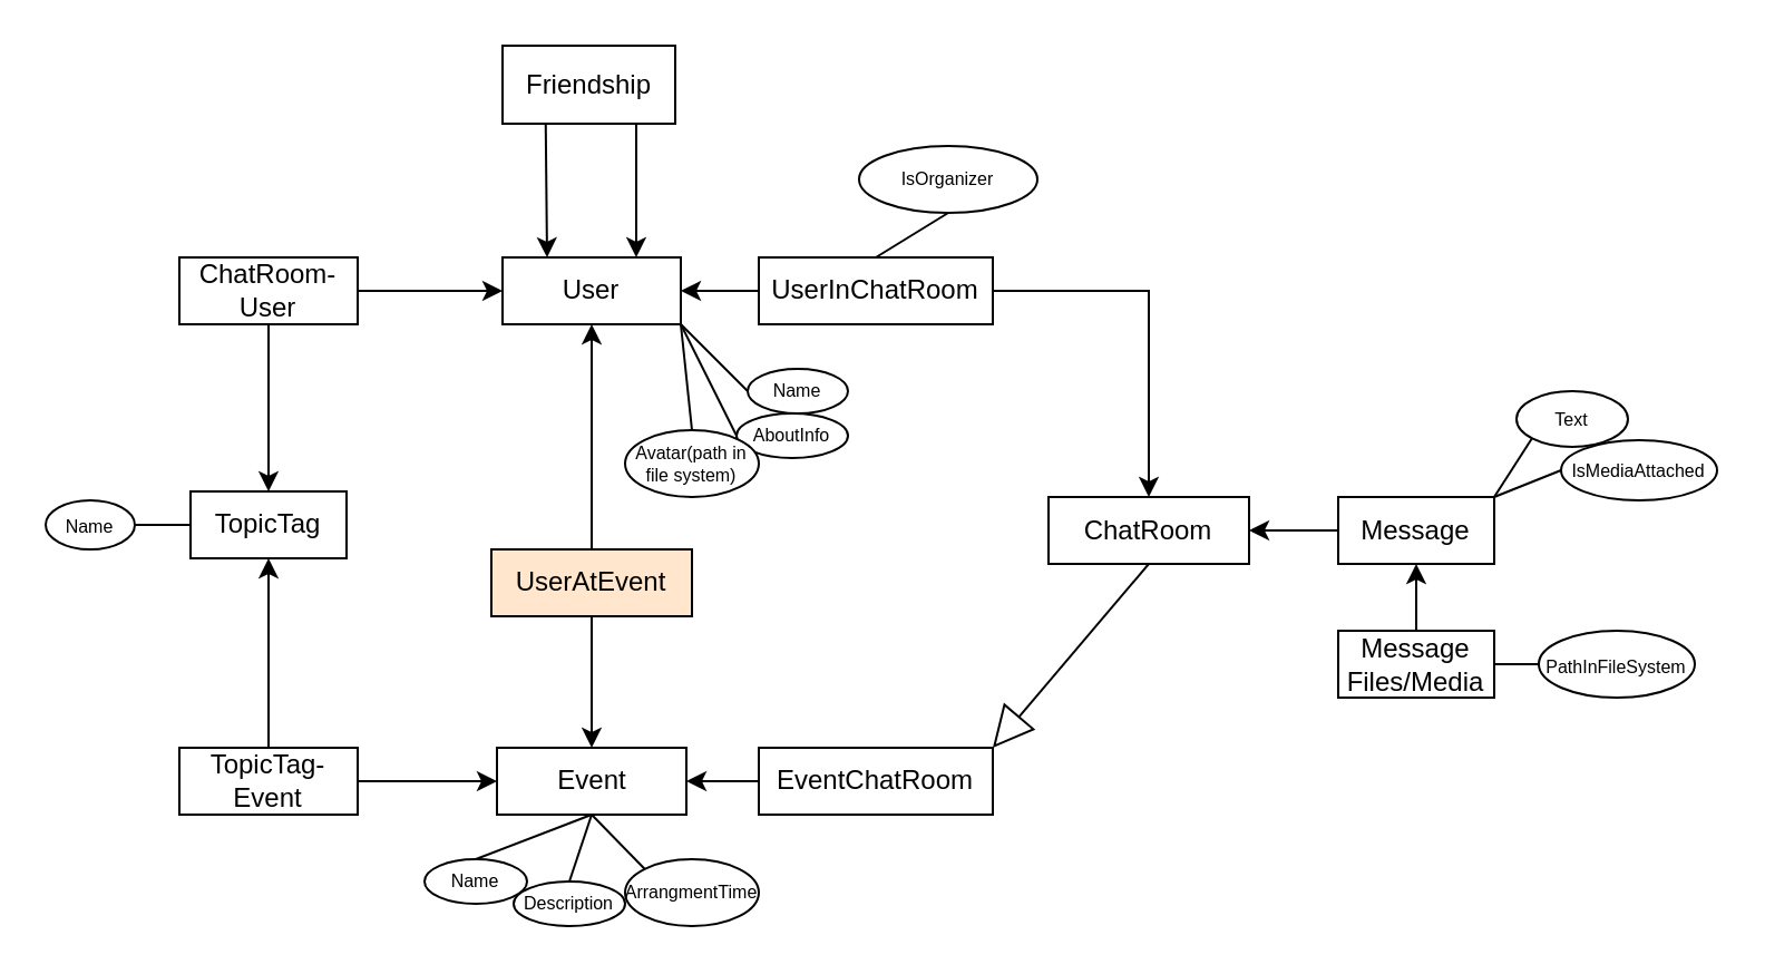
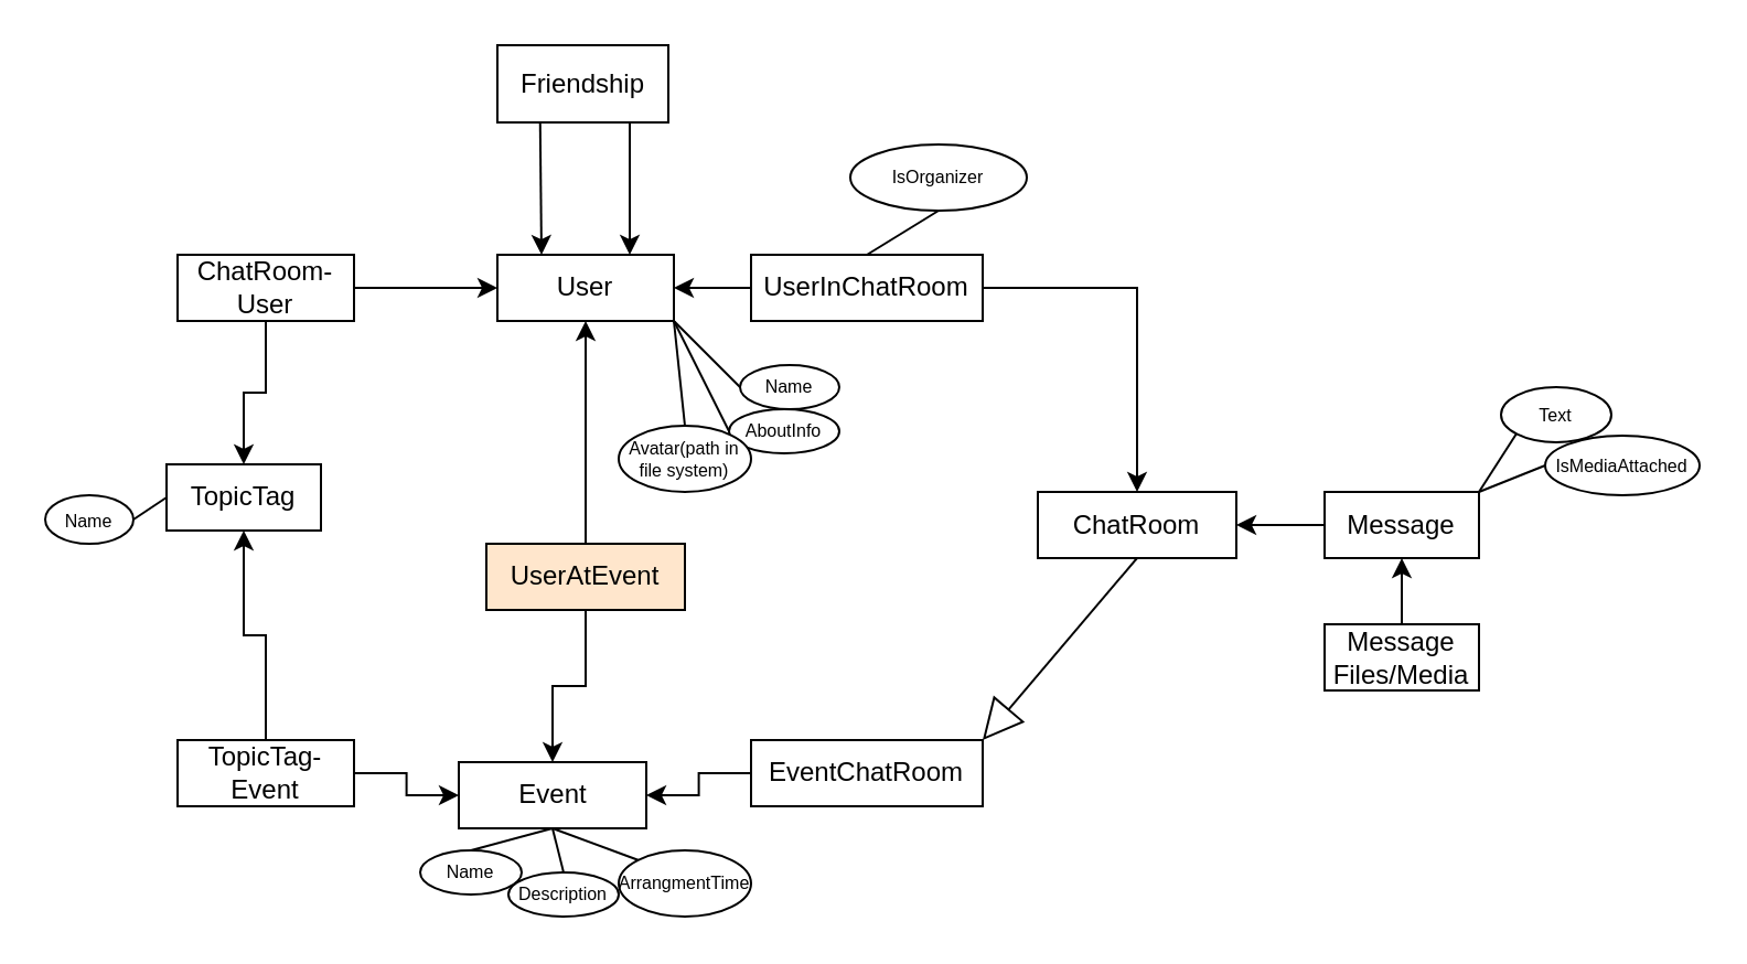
  <mxCell id="0" />
  <mxCell id="1" parent="0" />
  <mxCell id="2" value="User" style="rounded=0;whiteSpace=wrap;html=1;" parent="1" vertex="1"><mxGeometry x="225" y="115" width="80" height="30" as="geometry" /></mxCell>
- <mxCell id="3" value="Event" style="rounded=0;whiteSpace=wrap;html=1;" parent="1" vertex="1"><mxGeometry x="222.5" y="335" width="85" height="30" as="geometry" /></mxCell>
+ <mxCell id="3" value="Event" style="rounded=0;whiteSpace=wrap;html=1;" parent="1" vertex="1"><mxGeometry x="207.5" y="345" width="85" height="30" as="geometry" /></mxCell>
  <mxCell id="4" style="edgeStyle=orthogonalEdgeStyle;rounded=0;orthogonalLoop=1;jettySize=auto;html=1;" parent="1" source="5" target="19" edge="1"><mxGeometry relative="1" as="geometry" /></mxCell>
  <mxCell id="5" value="Message" style="rounded=0;whiteSpace=wrap;html=1;" parent="1" vertex="1"><mxGeometry x="600" y="222.5" width="70" height="30" as="geometry" /></mxCell>
  <mxCell id="6" style="edgeStyle=orthogonalEdgeStyle;rounded=0;orthogonalLoop=1;jettySize=auto;html=1;" parent="1" source="8" target="3" edge="1"><mxGeometry relative="1" as="geometry" /></mxCell>
  <mxCell id="7" style="edgeStyle=orthogonalEdgeStyle;rounded=0;orthogonalLoop=1;jettySize=auto;html=1;entryX=0.5;entryY=1;entryDx=0;entryDy=0;" parent="1" source="8" target="2" edge="1"><mxGeometry relative="1" as="geometry" /></mxCell>
  <mxCell id="8" value="UserAtEvent" style="rounded=0;whiteSpace=wrap;html=1;fillColor=#ffe6cc;" parent="1" vertex="1"><mxGeometry x="220" y="246" width="90" height="30" as="geometry" /></mxCell>
  <mxCell id="9" style="edgeStyle=orthogonalEdgeStyle;rounded=0;orthogonalLoop=1;jettySize=auto;html=1;exitX=0;exitY=0.5;exitDx=0;exitDy=0;entryX=1;entryY=0.5;entryDx=0;entryDy=0;" parent="1" source="11" target="2" edge="1"><mxGeometry relative="1" as="geometry" /></mxCell>
  <mxCell id="10" style="edgeStyle=orthogonalEdgeStyle;rounded=0;orthogonalLoop=1;jettySize=auto;html=1;" parent="1" source="11" target="19" edge="1"><mxGeometry relative="1" as="geometry" /></mxCell>
  <mxCell id="11" value="UserInChatRoom" style="rounded=0;whiteSpace=wrap;html=1;" parent="1" vertex="1"><mxGeometry x="340" y="115" width="105" height="30" as="geometry" /></mxCell>
- <mxCell id="12" value="TopicTag" style="rounded=0;whiteSpace=wrap;html=1;" parent="1" vertex="1"><mxGeometry x="85" y="220" width="70" height="30" as="geometry" /></mxCell>
+ <mxCell id="12" value="TopicTag" style="rounded=0;whiteSpace=wrap;html=1;" parent="1" vertex="1"><mxGeometry x="75" y="210" width="70" height="30" as="geometry" /></mxCell>
  <mxCell id="13" style="edgeStyle=orthogonalEdgeStyle;rounded=0;orthogonalLoop=1;jettySize=auto;html=1;entryX=0.5;entryY=1;entryDx=0;entryDy=0;" parent="1" source="15" target="12" edge="1"><mxGeometry relative="1" as="geometry" /></mxCell>
  <mxCell id="14" style="edgeStyle=orthogonalEdgeStyle;rounded=0;orthogonalLoop=1;jettySize=auto;html=1;" parent="1" source="15" target="3" edge="1"><mxGeometry relative="1" as="geometry" /></mxCell>
  <mxCell id="15" value="TopicTag-Event" style="rounded=0;whiteSpace=wrap;html=1;" parent="1" vertex="1"><mxGeometry x="80" y="335" width="80" height="30" as="geometry" /></mxCell>
  <mxCell id="16" style="edgeStyle=orthogonalEdgeStyle;rounded=0;orthogonalLoop=1;jettySize=auto;html=1;entryX=0;entryY=0.5;entryDx=0;entryDy=0;" parent="1" source="18" target="2" edge="1"><mxGeometry relative="1" as="geometry" /></mxCell>
  <mxCell id="17" style="edgeStyle=orthogonalEdgeStyle;rounded=0;orthogonalLoop=1;jettySize=auto;html=1;entryX=0.5;entryY=0;entryDx=0;entryDy=0;" parent="1" source="18" target="12" edge="1"><mxGeometry relative="1" as="geometry" /></mxCell>
  <mxCell id="18" value="ChatRoom-&lt;br&gt;User" style="rounded=0;whiteSpace=wrap;html=1;" parent="1" vertex="1"><mxGeometry x="80" y="115" width="80" height="30" as="geometry" /></mxCell>
  <mxCell id="19" value="ChatRoom" style="rounded=0;whiteSpace=wrap;html=1;" parent="1" vertex="1"><mxGeometry x="470" y="222.5" width="90" height="30" as="geometry" /></mxCell>
  <mxCell id="20" style="edgeStyle=orthogonalEdgeStyle;rounded=0;orthogonalLoop=1;jettySize=auto;html=1;entryX=1;entryY=0.5;entryDx=0;entryDy=0;" parent="1" source="21" target="3" edge="1"><mxGeometry relative="1" as="geometry" /></mxCell>
  <mxCell id="21" value="EventChatRoom" style="rounded=0;whiteSpace=wrap;html=1;" parent="1" vertex="1"><mxGeometry x="340" y="335" width="105" height="30" as="geometry" /></mxCell>
  <mxCell id="22" value="" style="endArrow=block;endSize=16;endFill=0;html=1;rounded=0;exitX=0.5;exitY=1;exitDx=0;exitDy=0;entryX=1;entryY=0;entryDx=0;entryDy=0;" parent="1" source="19" target="21" edge="1"><mxGeometry width="160" relative="1" as="geometry"><mxPoint x="520" y="285" as="sourcePoint" /><mxPoint x="680" y="285" as="targetPoint" /></mxGeometry></mxCell>
  <mxCell id="23" style="edgeStyle=orthogonalEdgeStyle;rounded=0;orthogonalLoop=1;jettySize=auto;html=1;entryX=0.5;entryY=1;entryDx=0;entryDy=0;" parent="1" source="24" target="5" edge="1"><mxGeometry relative="1" as="geometry" /></mxCell>
  <mxCell id="24" value="Message&lt;br&gt;Files/Media" style="rounded=0;whiteSpace=wrap;html=1;" parent="1" vertex="1"><mxGeometry x="600" y="282.5" width="70" height="30" as="geometry" /></mxCell>
- <mxCell id="25" value="&lt;font style=&quot;font-size: 8px&quot;&gt;PathInFileSystem&lt;/font&gt;" style="ellipse;whiteSpace=wrap;html=1;" parent="1" vertex="1"><mxGeometry x="690" y="282.5" width="70" height="30" as="geometry" /></mxCell>
  <mxCell id="26" value="Text" style="ellipse;whiteSpace=wrap;html=1;fontSize=8;" parent="1" vertex="1"><mxGeometry x="680" y="175" width="50" height="25" as="geometry" /></mxCell>
  <mxCell id="27" value="IsOrganizer" style="ellipse;whiteSpace=wrap;html=1;fontSize=8;" parent="1" vertex="1"><mxGeometry x="385" y="65" width="80" height="30" as="geometry" /></mxCell>
  <mxCell id="28" value="Name" style="ellipse;whiteSpace=wrap;html=1;fontSize=8;" parent="1" vertex="1"><mxGeometry x="335" y="165" width="45" height="20" as="geometry" /></mxCell>
  <mxCell id="29" value="AboutInfo" style="ellipse;whiteSpace=wrap;html=1;fontSize=8;" parent="1" vertex="1"><mxGeometry x="330" y="185" width="50" height="20" as="geometry" /></mxCell>
  <mxCell id="30" value="Avatar(path in file system)" style="ellipse;whiteSpace=wrap;html=1;fontSize=8;" parent="1" vertex="1"><mxGeometry x="280" y="192.5" width="60" height="30" as="geometry" /></mxCell>
  <mxCell id="31" style="edgeStyle=orthogonalEdgeStyle;rounded=0;orthogonalLoop=1;jettySize=auto;html=1;exitX=0.25;exitY=1;exitDx=0;exitDy=0;entryX=0.25;entryY=0;entryDx=0;entryDy=0;fontSize=12;" parent="1" source="33" target="2" edge="1"><mxGeometry relative="1" as="geometry"><Array as="points"><mxPoint x="245" y="55" /></Array></mxGeometry></mxCell>
  <mxCell id="32" style="edgeStyle=orthogonalEdgeStyle;rounded=0;orthogonalLoop=1;jettySize=auto;html=1;exitX=0.75;exitY=1;exitDx=0;exitDy=0;entryX=0.75;entryY=0;entryDx=0;entryDy=0;fontSize=12;" parent="1" source="33" target="2" edge="1"><mxGeometry relative="1" as="geometry"><Array as="points"><mxPoint x="285" y="55" /></Array></mxGeometry></mxCell>
  <mxCell id="33" value="&lt;font style=&quot;font-size: 12px&quot;&gt;Friendship&lt;/font&gt;" style="rounded=0;whiteSpace=wrap;html=1;fontSize=8;" parent="1" vertex="1"><mxGeometry x="225" y="20" width="77.5" height="35" as="geometry" /></mxCell>
  <mxCell id="34" value="" style="endArrow=none;html=1;rounded=0;fontSize=12;entryX=0.5;entryY=1;entryDx=0;entryDy=0;exitX=0.5;exitY=0;exitDx=0;exitDy=0;" parent="1" source="11" target="27" edge="1"><mxGeometry width="50" height="50" relative="1" as="geometry"><mxPoint x="310" y="135" as="sourcePoint" /><mxPoint x="360" y="85" as="targetPoint" /></mxGeometry></mxCell>
  <mxCell id="35" value="" style="endArrow=none;html=1;rounded=0;fontSize=12;entryX=1;entryY=1;entryDx=0;entryDy=0;exitX=0.5;exitY=0;exitDx=0;exitDy=0;" parent="1" source="30" target="2" edge="1"><mxGeometry width="50" height="50" relative="1" as="geometry"><mxPoint x="280" y="215" as="sourcePoint" /><mxPoint x="330" y="165" as="targetPoint" /></mxGeometry></mxCell>
  <mxCell id="36" value="" style="endArrow=none;html=1;rounded=0;fontSize=12;entryX=1;entryY=1;entryDx=0;entryDy=0;exitX=0;exitY=0.5;exitDx=0;exitDy=0;" parent="1" source="29" target="2" edge="1"><mxGeometry width="50" height="50" relative="1" as="geometry"><mxPoint x="343.618" y="219.479" as="sourcePoint" /><mxPoint x="315" y="155" as="targetPoint" /></mxGeometry></mxCell>
  <mxCell id="37" value="" style="endArrow=none;html=1;rounded=0;fontSize=12;entryX=1;entryY=1;entryDx=0;entryDy=0;exitX=0;exitY=0.5;exitDx=0;exitDy=0;" parent="1" source="28" target="2" edge="1"><mxGeometry width="50" height="50" relative="1" as="geometry"><mxPoint x="270" y="235" as="sourcePoint" /><mxPoint x="320" y="185" as="targetPoint" /></mxGeometry></mxCell>
  <mxCell id="38" value="&lt;font style=&quot;font-size: 8px&quot;&gt;Name&lt;/font&gt;" style="ellipse;whiteSpace=wrap;html=1;fontSize=12;" parent="1" vertex="1"><mxGeometry x="20" y="224" width="40" height="22" as="geometry" /></mxCell>
  <mxCell id="39" value="" style="endArrow=none;html=1;rounded=0;fontSize=8;entryX=1;entryY=0.5;entryDx=0;entryDy=0;exitX=0;exitY=0.5;exitDx=0;exitDy=0;" parent="1" source="12" target="38" edge="1"><mxGeometry width="50" height="50" relative="1" as="geometry"><mxPoint x="10" y="325" as="sourcePoint" /><mxPoint x="60" y="275" as="targetPoint" /></mxGeometry></mxCell>
  <mxCell id="40" value="Name" style="ellipse;whiteSpace=wrap;html=1;fontSize=8;" parent="1" vertex="1"><mxGeometry x="190" y="385" width="46" height="20" as="geometry" /></mxCell>
  <mxCell id="41" value="Description" style="ellipse;whiteSpace=wrap;html=1;fontSize=8;" parent="1" vertex="1"><mxGeometry x="230" y="395" width="50" height="20" as="geometry" /></mxCell>
  <mxCell id="42" value="ArrangmentTime" style="ellipse;whiteSpace=wrap;html=1;fontSize=8;" parent="1" vertex="1"><mxGeometry x="280" y="385" width="60" height="30" as="geometry" /></mxCell>
  <mxCell id="43" value="" style="endArrow=none;html=1;rounded=0;fontSize=8;entryX=0.5;entryY=1;entryDx=0;entryDy=0;exitX=0.5;exitY=0;exitDx=0;exitDy=0;" parent="1" source="40" target="3" edge="1"><mxGeometry width="50" height="50" relative="1" as="geometry"><mxPoint x="140" y="425" as="sourcePoint" /><mxPoint x="190" y="375" as="targetPoint" /></mxGeometry></mxCell>
  <mxCell id="44" value="" style="endArrow=none;html=1;rounded=0;fontSize=8;entryX=0.5;entryY=1;entryDx=0;entryDy=0;exitX=0.5;exitY=0;exitDx=0;exitDy=0;" parent="1" source="41" target="3" edge="1"><mxGeometry width="50" height="50" relative="1" as="geometry"><mxPoint x="223" y="395" as="sourcePoint" /><mxPoint x="275" y="375" as="targetPoint" /></mxGeometry></mxCell>
  <mxCell id="45" value="" style="endArrow=none;html=1;rounded=0;fontSize=8;entryX=0.5;entryY=1;entryDx=0;entryDy=0;exitX=0;exitY=0;exitDx=0;exitDy=0;" parent="1" source="42" target="3" edge="1"><mxGeometry width="50" height="50" relative="1" as="geometry"><mxPoint x="233" y="405" as="sourcePoint" /><mxPoint x="285" y="385" as="targetPoint" /></mxGeometry></mxCell>
  <mxCell id="46" value="IsMediaAttached" style="ellipse;whiteSpace=wrap;html=1;fontSize=8;" parent="1" vertex="1"><mxGeometry x="700" y="197" width="70" height="27" as="geometry" /></mxCell>
  <mxCell id="47" value="" style="endArrow=none;html=1;rounded=0;fontSize=8;entryX=0;entryY=1;entryDx=0;entryDy=0;exitX=1;exitY=0;exitDx=0;exitDy=0;" parent="1" source="5" target="26" edge="1"><mxGeometry width="50" height="50" relative="1" as="geometry"><mxPoint x="560" y="225" as="sourcePoint" /><mxPoint x="610" y="175" as="targetPoint" /></mxGeometry></mxCell>
  <mxCell id="48" value="" style="endArrow=none;html=1;rounded=0;fontSize=8;entryX=0;entryY=0.5;entryDx=0;entryDy=0;exitX=1;exitY=0;exitDx=0;exitDy=0;" parent="1" source="5" target="46" edge="1"><mxGeometry width="50" height="50" relative="1" as="geometry"><mxPoint x="670" y="295" as="sourcePoint" /><mxPoint x="720" y="245" as="targetPoint" /></mxGeometry></mxCell>
- <mxCell id="49" value="" style="endArrow=none;html=1;rounded=0;fontSize=8;entryX=0;entryY=0.5;entryDx=0;entryDy=0;exitX=1;exitY=0.5;exitDx=0;exitDy=0;" parent="1" source="24" target="25" edge="1"><mxGeometry width="50" height="50" relative="1" as="geometry"><mxPoint x="630" y="375" as="sourcePoint" /><mxPoint x="680" y="325" as="targetPoint" /></mxGeometry></mxCell>
